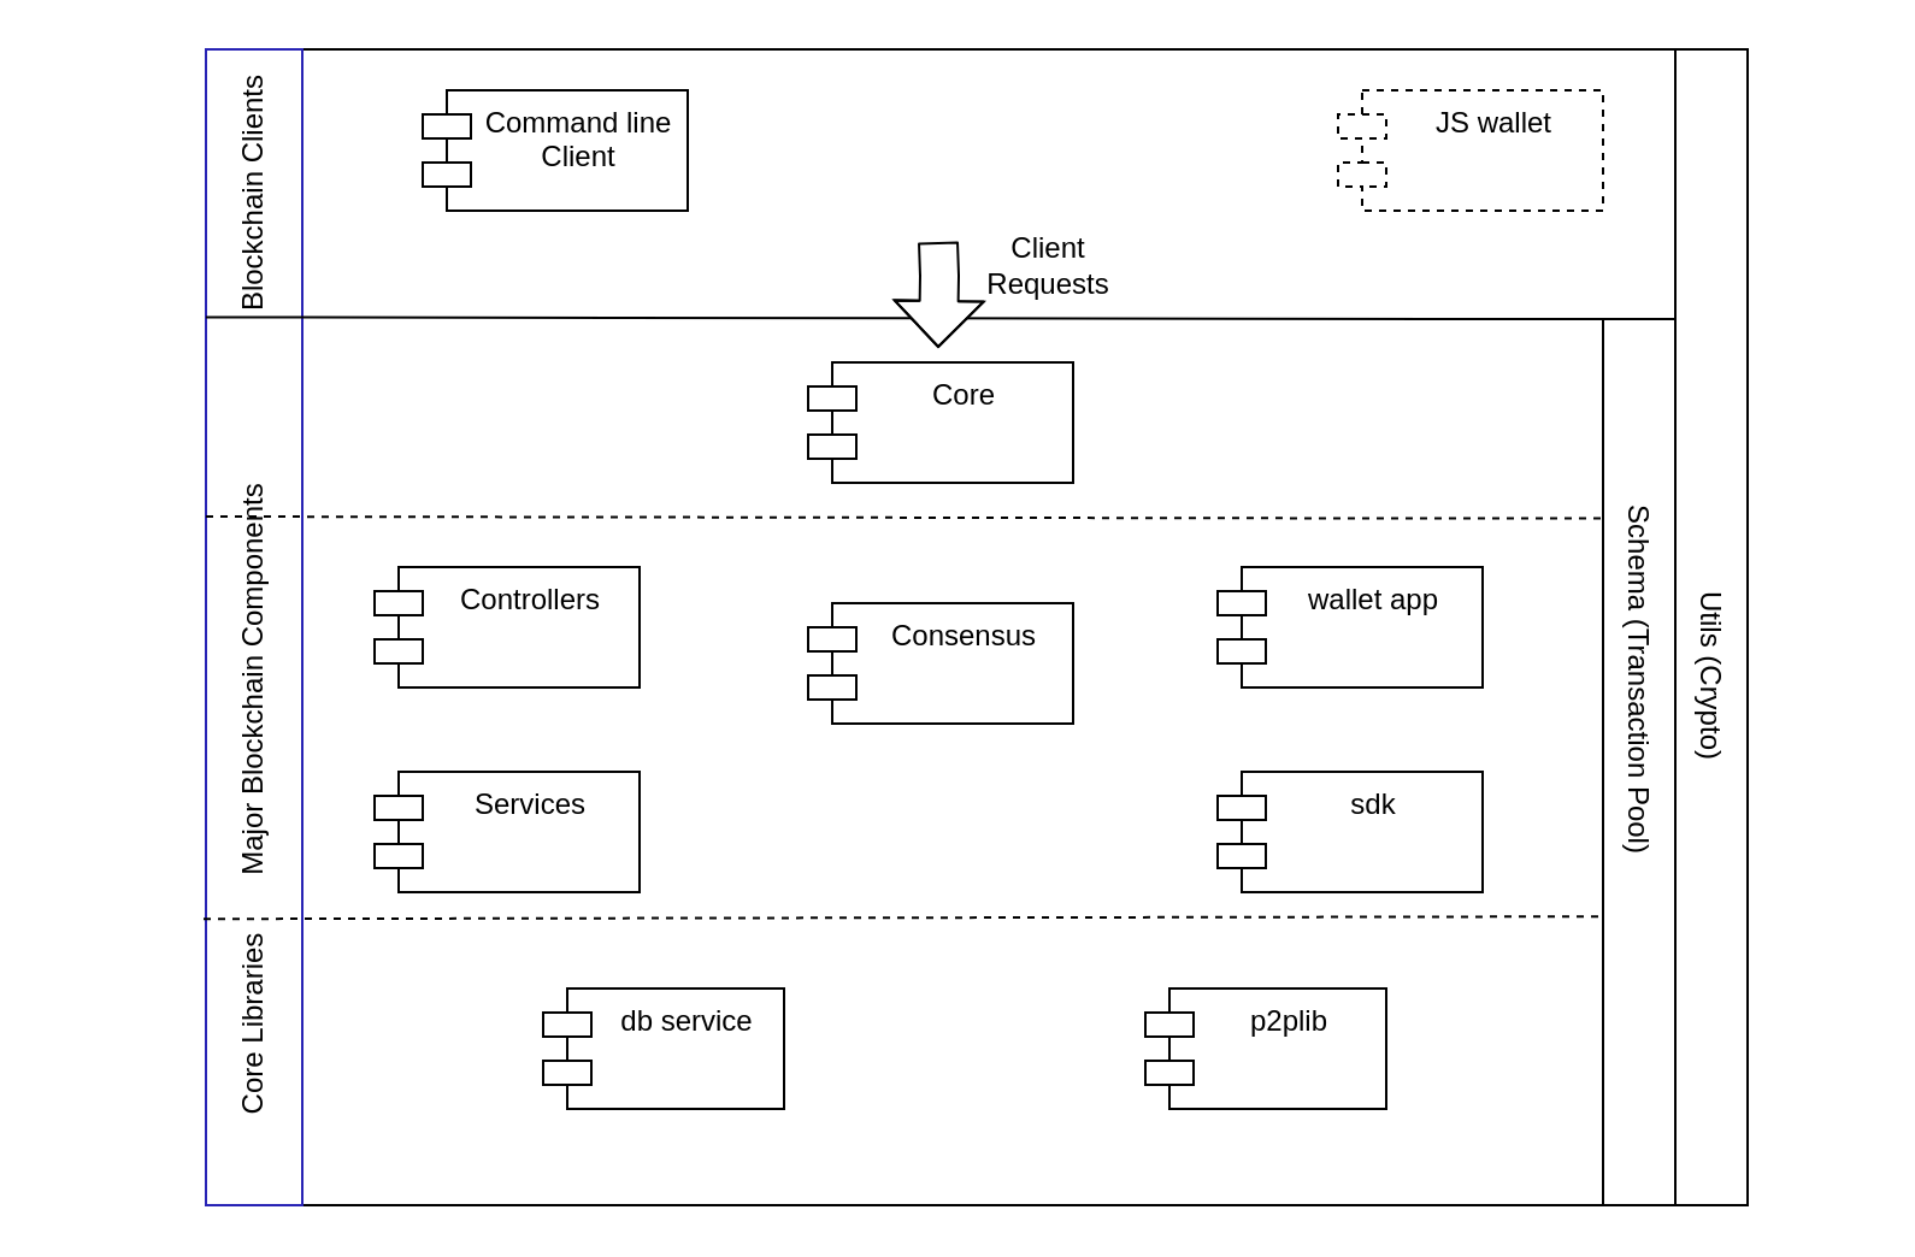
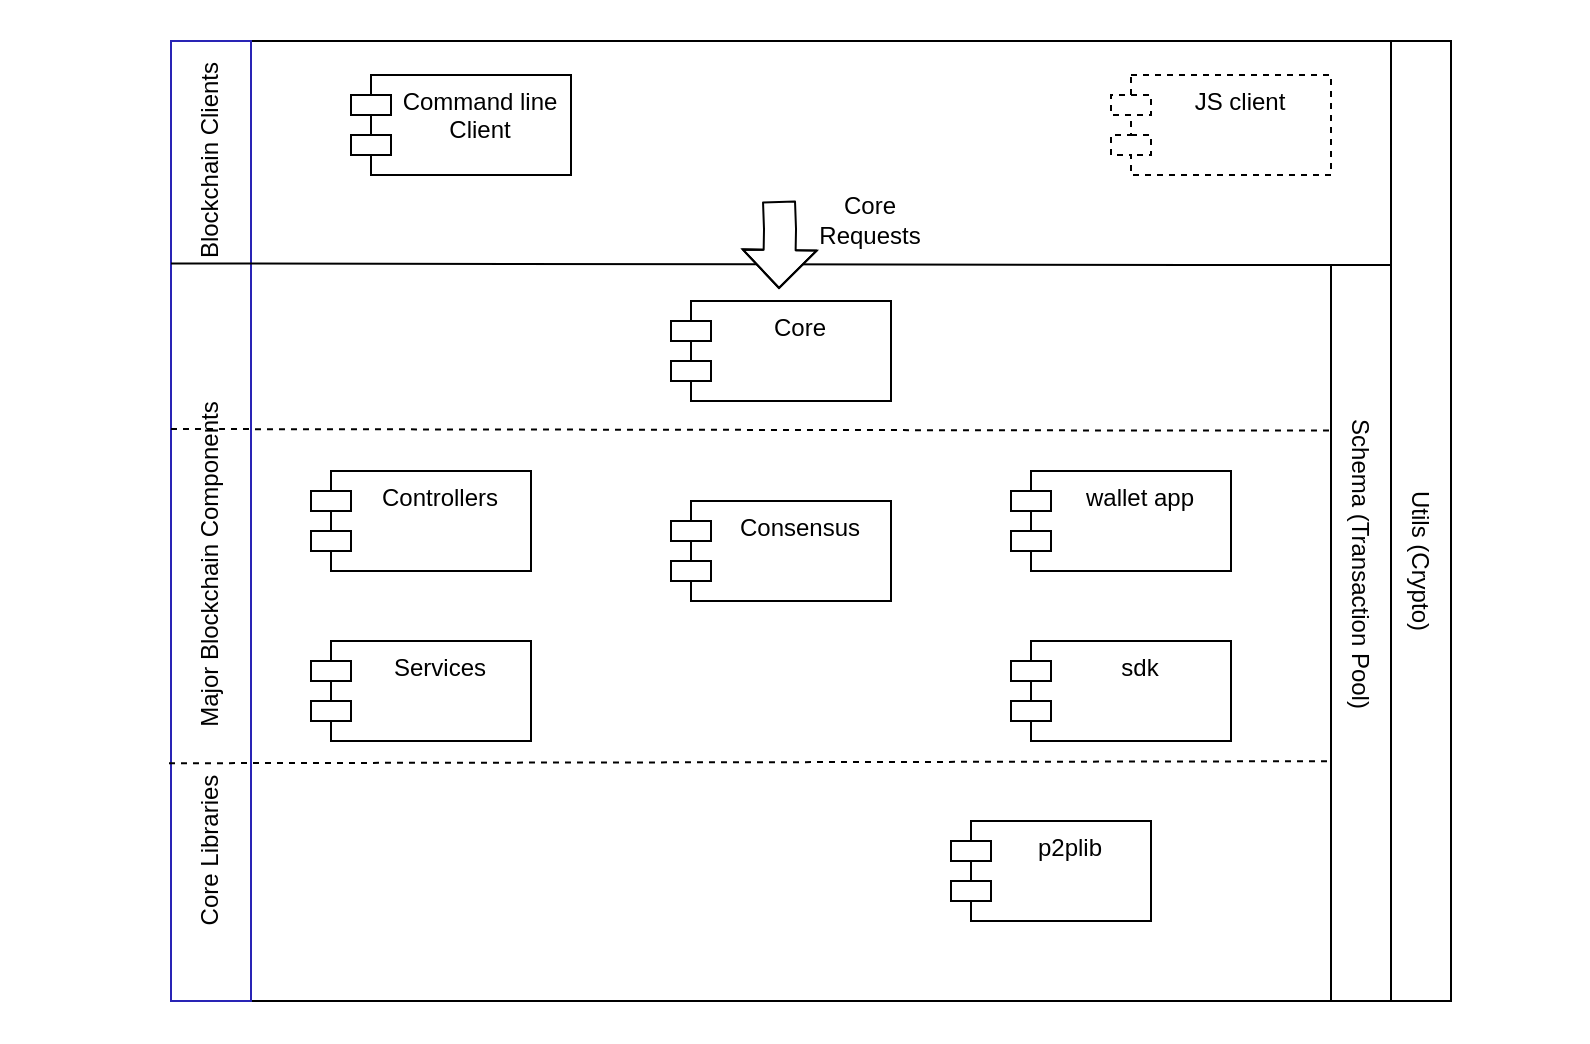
  <mxCell id="0" />
  <mxCell id="1" parent="0" />
  <mxCell id="2" value="" style="html=1;" vertex="1" parent="1"><mxGeometry x="125" y="20" width="600" height="480" as="geometry" /></mxCell>
  <mxCell id="3" value="Command line &#10;Client" style="shape=module;align=left;spacingLeft=20;align=center;verticalAlign=top;" vertex="1" parent="1"><mxGeometry x="175" y="37" width="110" height="50" as="geometry" /></mxCell>
- <mxCell id="4" value="JS wallet" style="shape=module;align=left;spacingLeft=20;align=center;verticalAlign=top;dashed=1;" vertex="1" parent="1"><mxGeometry x="555" y="37" width="110" height="50" as="geometry" /></mxCell>
+ <mxCell id="4" value="JS client" style="shape=module;align=left;spacingLeft=20;align=center;verticalAlign=top;dashed=1;" vertex="1" parent="1"><mxGeometry x="555" y="37" width="110" height="50" as="geometry" /></mxCell>
  <mxCell id="5" value="" style="rounded=0;whiteSpace=wrap;html=1;labelBackgroundColor=none;labelBorderColor=none;strokeColor=#2924B5;" vertex="1" parent="1"><mxGeometry x="85" y="20" width="40" height="480" as="geometry" /></mxCell>
  <mxCell id="6" value="" style="endArrow=none;html=1;exitX=0;exitY=0.29;exitDx=0;exitDy=0;entryX=1;entryY=0.25;entryDx=0;entryDy=0;exitPerimeter=0;strokeWidth=1;" edge="1" parent="1"><mxGeometry width="50" height="50" relative="1" as="geometry"><mxPoint x="85" y="131.2" as="sourcePoint" /><mxPoint x="725" y="132" as="targetPoint" /><Array as="points"><mxPoint x="605" y="132" /></Array></mxGeometry></mxCell>
  <mxCell id="7" value="" style="endArrow=none;html=1;exitX=-0.025;exitY=0.669;exitDx=0;exitDy=0;entryX=1;entryY=0.25;entryDx=0;entryDy=0;exitPerimeter=0;dashed=1;" edge="1" parent="1"><mxGeometry width="50" height="50" relative="1" as="geometry"><mxPoint x="84" y="381.12" as="sourcePoint" /><mxPoint x="725" y="380" as="targetPoint" /></mxGeometry></mxCell>
  <mxCell id="8" value="Core" style="shape=module;align=left;spacingLeft=20;align=center;verticalAlign=top;" vertex="1" parent="1"><mxGeometry x="335" y="150" width="110" height="50" as="geometry" /></mxCell>
  <mxCell id="9" value="Controllers" style="shape=module;align=left;spacingLeft=20;align=center;verticalAlign=top;" vertex="1" parent="1"><mxGeometry x="155" y="235" width="110" height="50" as="geometry" /></mxCell>
- <mxCell id="10" value="db service" style="shape=module;align=left;spacingLeft=20;align=center;verticalAlign=top;" vertex="1" parent="1"><mxGeometry x="225" y="410" width="100" height="50" as="geometry" /></mxCell>
  <mxCell id="11" value="p2plib" style="shape=module;align=left;spacingLeft=20;align=center;verticalAlign=top;" vertex="1" parent="1"><mxGeometry x="475" y="410" width="100" height="50" as="geometry" /></mxCell>
  <mxCell id="12" value="Consensus" style="shape=module;align=left;spacingLeft=20;align=center;verticalAlign=top;" vertex="1" parent="1"><mxGeometry x="335" y="250" width="110" height="50" as="geometry" /></mxCell>
  <mxCell id="13" value="wallet app" style="shape=module;align=left;spacingLeft=20;align=center;verticalAlign=top;" vertex="1" parent="1"><mxGeometry x="505" y="235" width="110" height="50" as="geometry" /></mxCell>
  <mxCell id="14" value="" style="endArrow=none;html=1;exitX=0;exitY=0.29;exitDx=0;exitDy=0;entryX=1;entryY=0.25;entryDx=0;entryDy=0;exitPerimeter=0;dashed=1;" edge="1" parent="1"><mxGeometry width="50" height="50" relative="1" as="geometry"><mxPoint x="85" y="214" as="sourcePoint" /><mxPoint x="725" y="214.8" as="targetPoint" /><Array as="points"><mxPoint x="605" y="214.8" /></Array></mxGeometry></mxCell>
  <mxCell id="15" value="" style="rounded=0;whiteSpace=wrap;html=1;" vertex="1" parent="1"><mxGeometry x="695" y="20" width="30" height="480" as="geometry" /></mxCell>
  <mxCell id="16" value="" style="rounded=0;whiteSpace=wrap;html=1;" vertex="1" parent="1"><mxGeometry x="665" y="132" width="30" height="368" as="geometry" /></mxCell>
  <mxCell id="17" value="Utils (Crypto)" style="text;html=1;strokeColor=none;fillColor=none;align=center;verticalAlign=middle;whiteSpace=wrap;rounded=0;rotation=90;" vertex="1" parent="1"><mxGeometry x="647.5" y="270" width="125" height="20" as="geometry" /></mxCell>
  <mxCell id="18" value="Services" style="shape=module;align=left;spacingLeft=20;align=center;verticalAlign=top;" vertex="1" parent="1"><mxGeometry x="155" y="320" width="110" height="50" as="geometry" /></mxCell>
  <mxCell id="19" value="Schema (Transaction Pool)" style="text;html=1;strokeColor=none;fillColor=none;align=center;verticalAlign=middle;whiteSpace=wrap;rounded=0;rotation=90;" vertex="1" parent="1"><mxGeometry x="605" y="272" width="150" height="20" as="geometry" /></mxCell>
  <mxCell id="20" value="Blockchain Clients" style="text;html=1;strokeColor=none;fillColor=none;align=center;verticalAlign=middle;whiteSpace=wrap;rounded=0;labelBackgroundColor=none;rotation=-90;" vertex="1" parent="1"><mxGeometry x="50" y="70" width="110" height="20" as="geometry" /></mxCell>
  <mxCell id="21" value="Core Libraries" style="text;html=1;strokeColor=none;fillColor=none;align=center;verticalAlign=middle;whiteSpace=wrap;rounded=0;labelBackgroundColor=none;rotation=-90;" vertex="1" parent="1"><mxGeometry x="60" y="415" width="90" height="20" as="geometry" /></mxCell>
  <mxCell id="22" value="Major Blockchain Components" style="text;html=1;strokeColor=none;fillColor=none;align=center;verticalAlign=middle;whiteSpace=wrap;rounded=0;labelBackgroundColor=none;rotation=-90;" vertex="1" parent="1"><mxGeometry x="20" y="272" width="170" height="20" as="geometry" /></mxCell>
  <mxCell id="23" value="" style="shape=flexArrow;endArrow=classic;html=1;strokeWidth=1;width=16;fillColor=#ffffff;gradientColor=none;" edge="1" parent="1"><mxGeometry width="50" height="50" relative="1" as="geometry"><mxPoint x="389" y="100" as="sourcePoint" /><mxPoint x="389" y="144" as="targetPoint" /><Array as="points"><mxPoint x="389.5" y="114" /></Array></mxGeometry></mxCell>
- <mxCell id="24" value="Client Requests" style="text;html=1;strokeColor=none;fillColor=none;align=center;verticalAlign=middle;whiteSpace=wrap;rounded=0;labelBackgroundColor=none;" vertex="1" parent="1"><mxGeometry x="415" y="100" width="40" height="20" as="geometry" /></mxCell>
+ <mxCell id="24" value="Core Requests" style="text;html=1;strokeColor=none;fillColor=none;align=center;verticalAlign=middle;whiteSpace=wrap;rounded=0;labelBackgroundColor=none;" vertex="1" parent="1"><mxGeometry x="415" y="100" width="40" height="20" as="geometry" /></mxCell>
  <mxCell id="25" value="sdk" style="shape=module;align=left;spacingLeft=20;align=center;verticalAlign=top;" vertex="1" parent="1"><mxGeometry x="505" y="320" width="110" height="50" as="geometry" /></mxCell>
